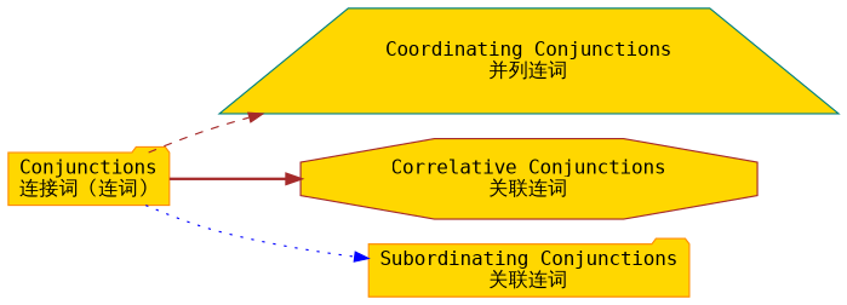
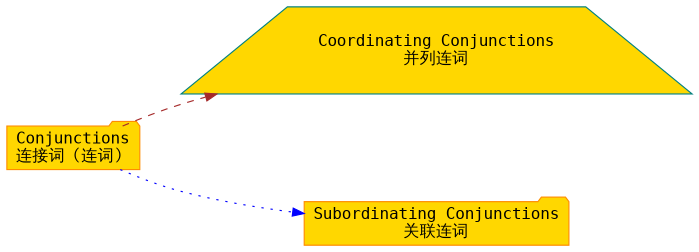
  digraph {
    fontname="DejaVu Sans Mono"
    rankdir=LR
    node [color=darkorange fillcolor=gold fontname="DejaVu Sans Mono" fontsize=14 shape=folder style=filled]
    edge [color=brown fontname="DejaVu Sans Mono"]
    n1 [label="Conjunctions\n连接词（连词）"]
    n2 [color=teal label="Coordinating Conjunctions\n并列连词" shape=trapezium]
-   n3 [color=brown label="Correlative Conjunctions\n关联连词" shape=octagon]
    n4 [label="Subordinating Conjunctions\n关联连词"]
    n1 -> n2 [style=dashed]
-   n1 -> n3 [style=bold]
    n1 -> n4 [color=blue style=dotted]
  }
